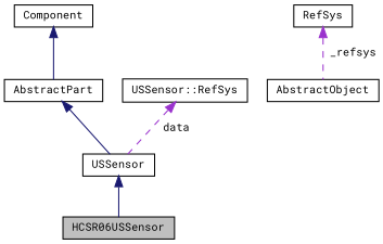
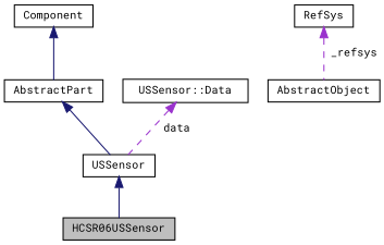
  digraph {
    fontname="Roboto Mono"
    node [color=black fillcolor=white fontname="Roboto Mono" fontsize=10 shape=record style=filled]
    edge [color=midnightblue dir=back fontname="Roboto Mono" fontsize=10 labelfontname=Helvetica labelfontsize=10 style=solid]
    n1 [fillcolor=grey75 fontcolor=black height=0.2 label=HCSR06USSensor width=0.4]
    n2 [height=0.2 label=USSensor width=0.4]
    n3 [height=0.2 label=AbstractPart width=0.4]
    n4 [height=0.2 label=Component width=0.4]
    n5 [height=0.2 label=AbstractObject width=0.4]
    n6 [height=0.2 label=RefSys width=0.4]
-   n7 [height=0.2 label="USSensor::RefSys" width=0.4]
+   n7 [height=0.2 label="USSensor::Data" width=0.4]
    n2 -> n1
    n3 -> n2
    n4 -> n3
    n6 -> n5 [color=darkorchid3 label=" _refsys" style=dashed]
    n7 -> n2 [color=darkorchid3 label=" data" style=dashed]
  }
